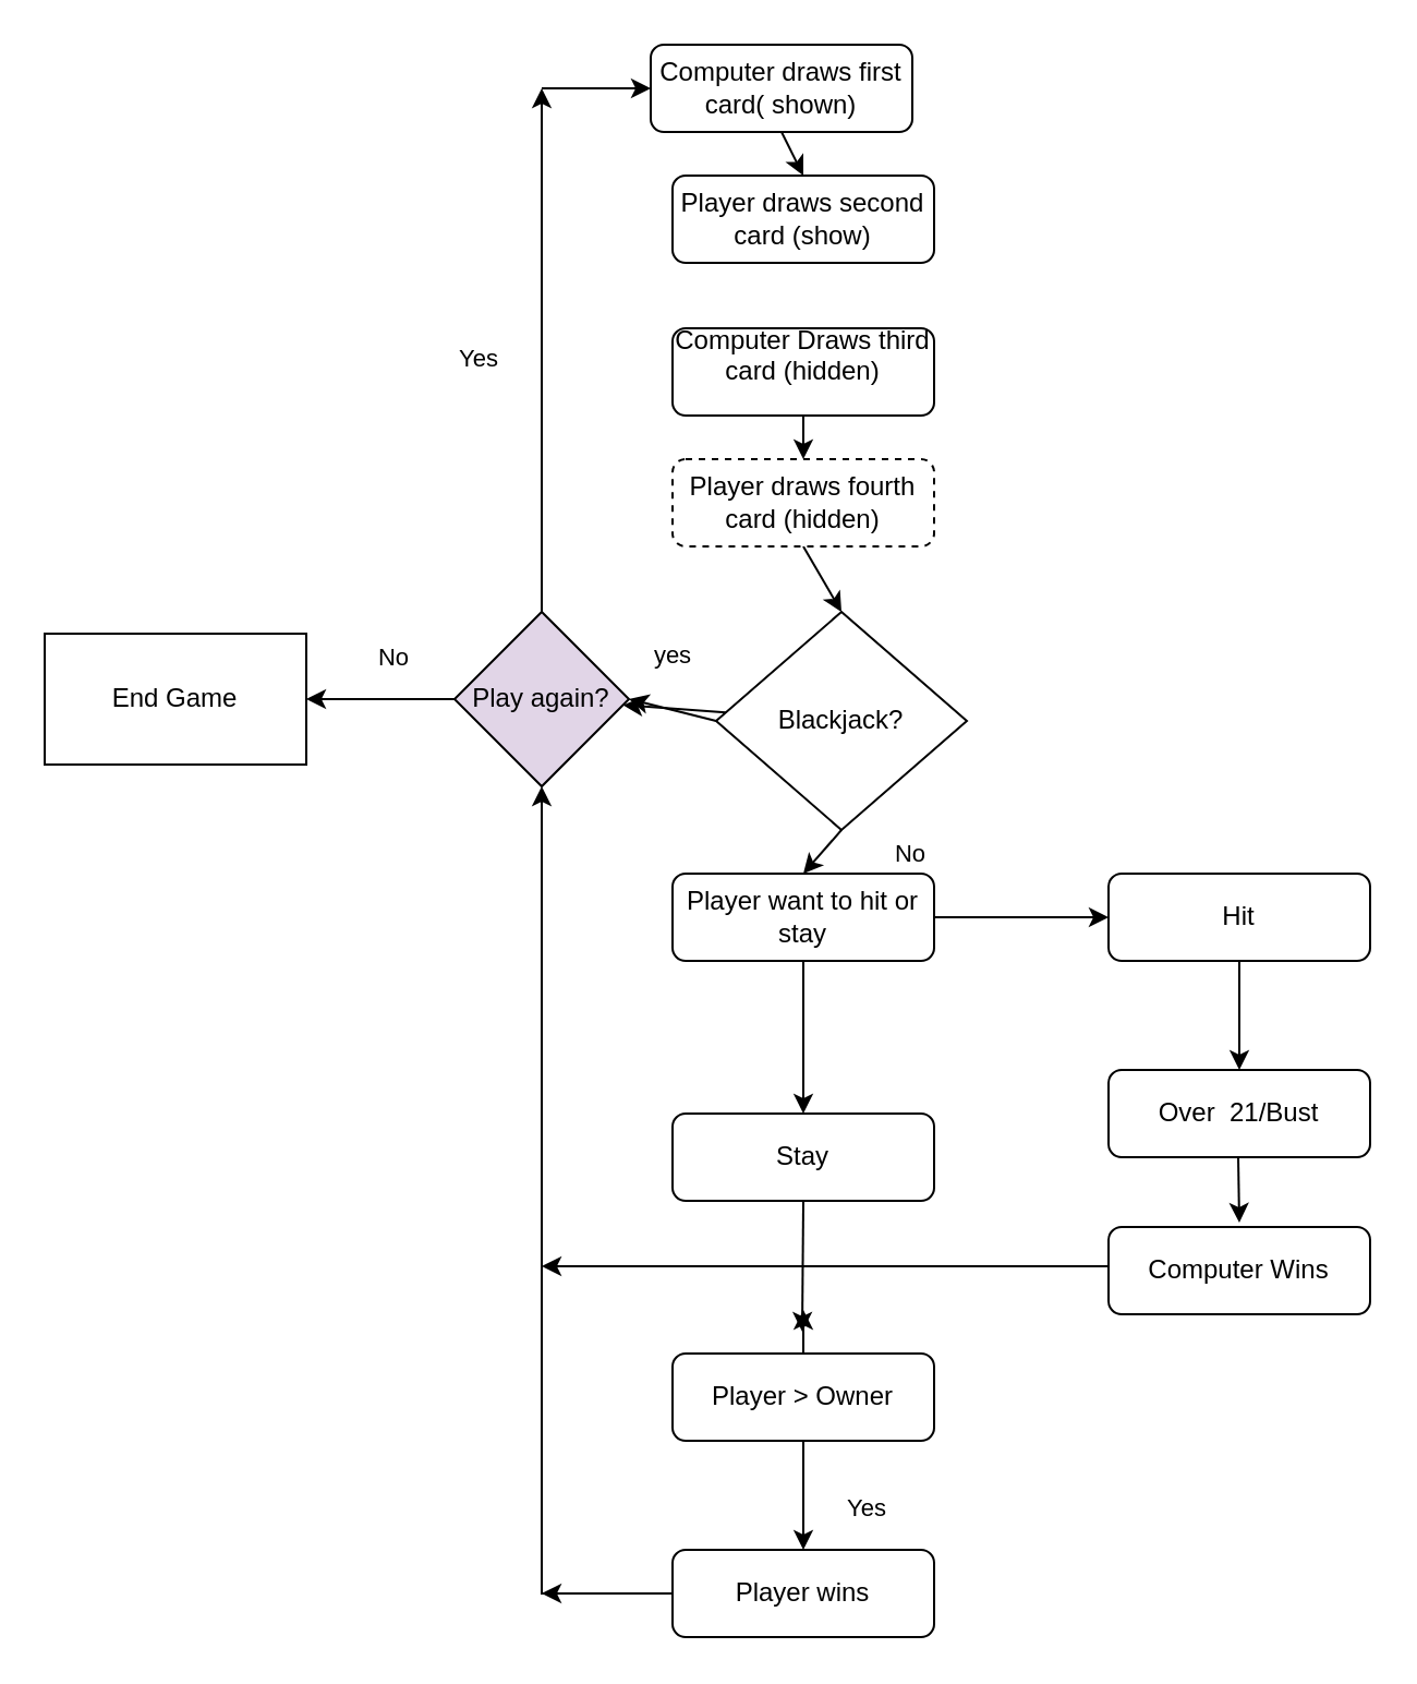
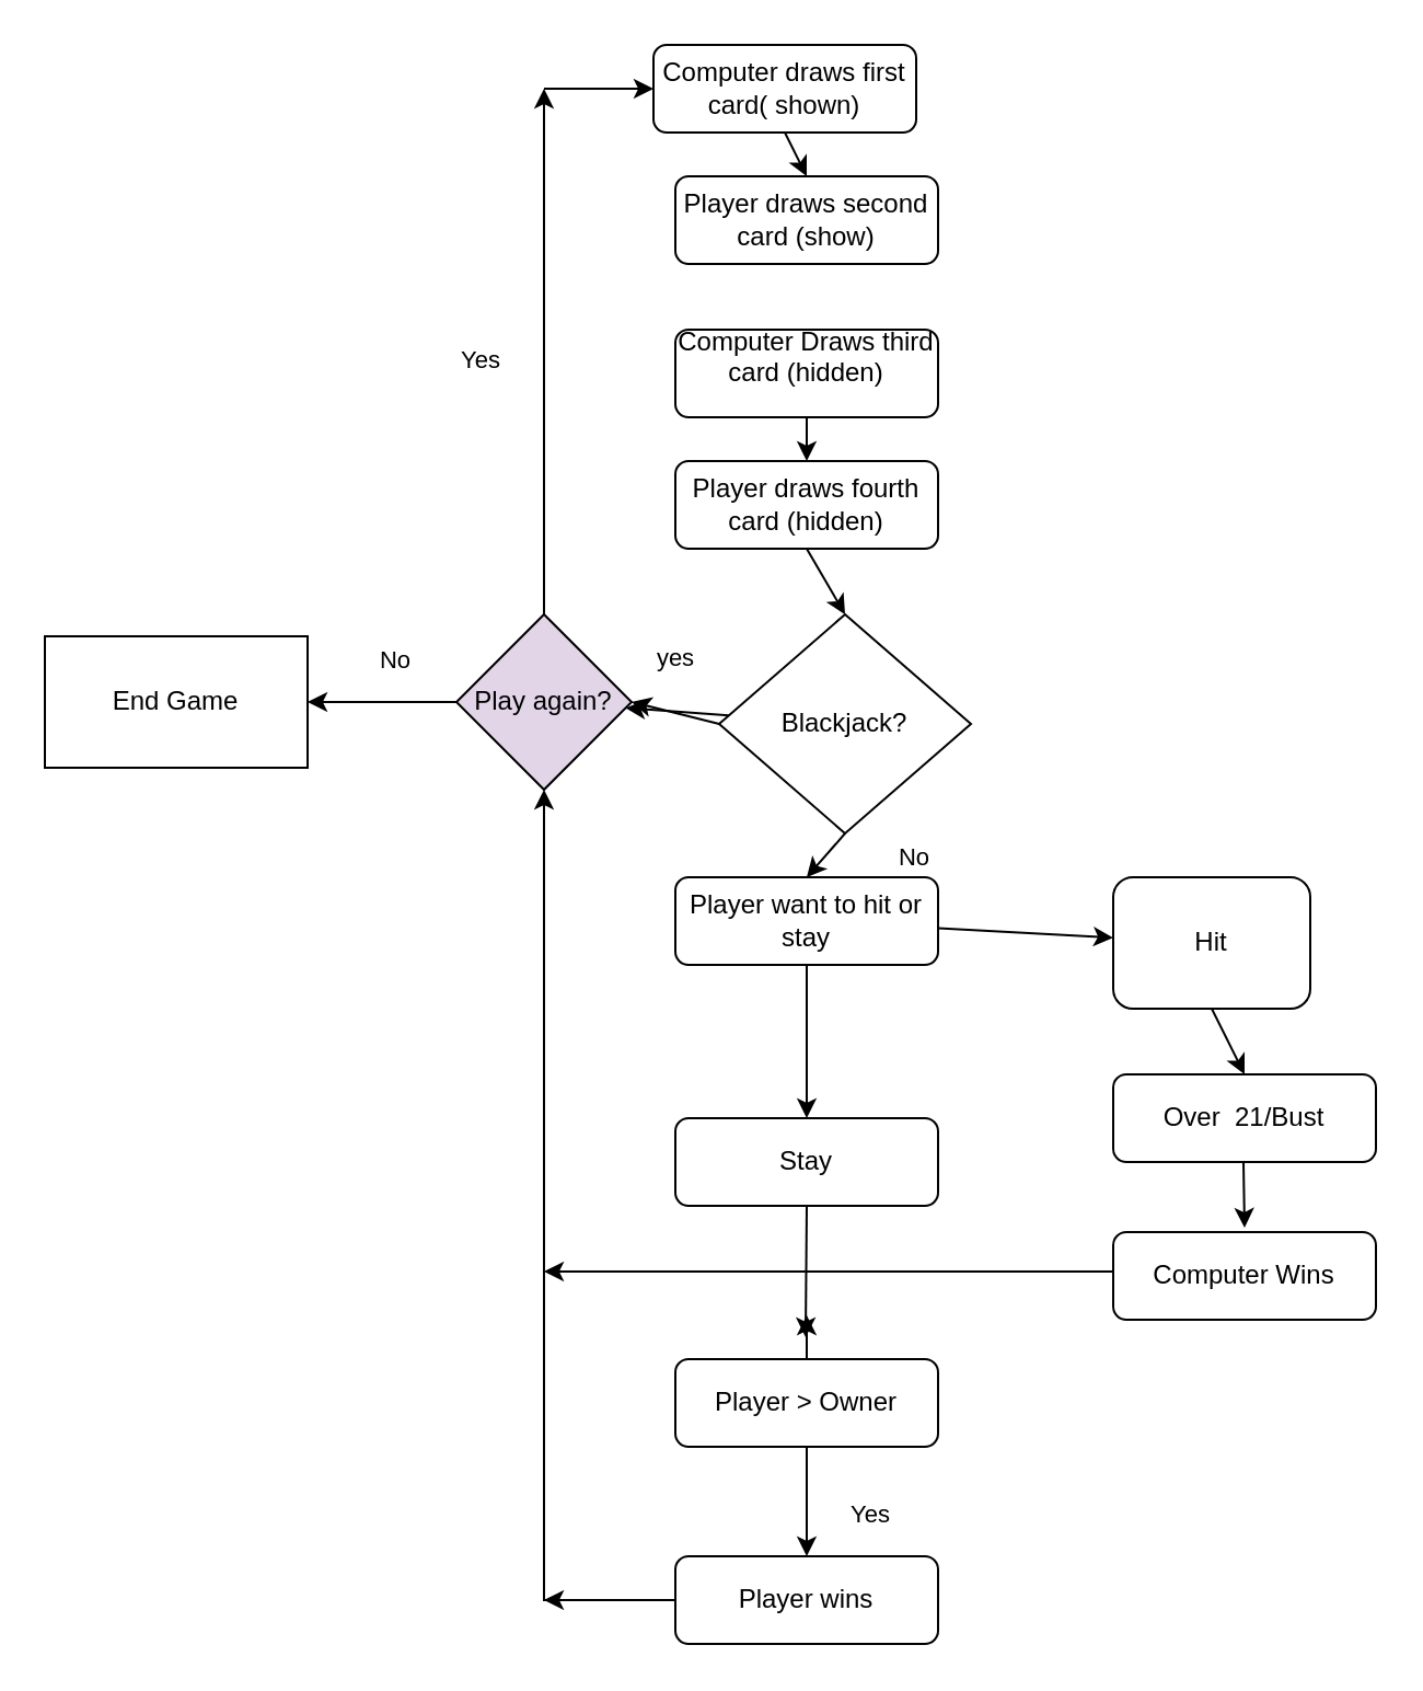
  <mxCell id="0" />
  <mxCell id="1" parent="0" />
  <mxCell id="2" style="edgeStyle=none;rounded=0;orthogonalLoop=1;jettySize=auto;html=1;exitX=0.5;exitY=1;exitDx=0;exitDy=0;entryX=0.5;entryY=0;entryDx=0;entryDy=0;" parent="1" source="3" target="4" edge="1"><mxGeometry relative="1" as="geometry" /></mxCell>
  <mxCell id="3" value="Computer draws first card( shown)" style="rounded=1;whiteSpace=wrap;html=1;fontSize=12;glass=0;strokeWidth=1;shadow=0;" parent="1" vertex="1"><mxGeometry x="298" y="20" width="120" height="40" as="geometry" /></mxCell>
  <mxCell id="4" value="Player draws second card (show)" style="rounded=1;whiteSpace=wrap;html=1;fontSize=12;glass=0;strokeWidth=1;shadow=0;" parent="1" vertex="1"><mxGeometry x="308" y="80" width="120" height="40" as="geometry" /></mxCell>
  <mxCell id="5" style="edgeStyle=none;rounded=0;orthogonalLoop=1;jettySize=auto;html=1;exitX=0.5;exitY=1;exitDx=0;exitDy=0;entryX=0.5;entryY=0;entryDx=0;entryDy=0;" parent="1" source="6" target="8" edge="1"><mxGeometry relative="1" as="geometry" /></mxCell>
  <mxCell id="6" value="Computer Draws third card (hidden)&lt;div&gt;&lt;br&gt;&lt;/div&gt;" style="rounded=1;whiteSpace=wrap;html=1;fontSize=12;glass=0;strokeWidth=1;shadow=0;" parent="1" vertex="1"><mxGeometry x="308" y="150" width="120" height="40" as="geometry" /></mxCell>
  <mxCell id="7" style="edgeStyle=none;rounded=0;orthogonalLoop=1;jettySize=auto;html=1;exitX=0.5;exitY=1;exitDx=0;exitDy=0;entryX=0.5;entryY=0;entryDx=0;entryDy=0;" parent="1" source="8" target="10" edge="1"><mxGeometry relative="1" as="geometry" /></mxCell>
- <mxCell id="8" value="&lt;div&gt;Player draws fourth card (hidden)&lt;/div&gt;" style="rounded=1;whiteSpace=wrap;html=1;fontSize=12;glass=0;strokeWidth=1;shadow=0;dashed=1;" parent="1" vertex="1"><mxGeometry x="308" y="210" width="120" height="40" as="geometry" /></mxCell>
+ <mxCell id="8" value="&lt;div&gt;Player draws fourth card (hidden)&lt;/div&gt;" style="rounded=1;whiteSpace=wrap;html=1;fontSize=12;glass=0;strokeWidth=1;shadow=0;" parent="1" vertex="1"><mxGeometry x="308" y="210" width="120" height="40" as="geometry" /></mxCell>
  <mxCell id="9" value="" style="edgeStyle=none;rounded=0;orthogonalLoop=1;jettySize=auto;html=1;" parent="1" source="10" target="11" edge="1"><mxGeometry relative="1" as="geometry" /></mxCell>
  <mxCell id="10" value="Blackjack?" style="rhombus;whiteSpace=wrap;html=1;" parent="1" vertex="1"><mxGeometry x="328" y="280" width="115" height="100" as="geometry" /></mxCell>
  <mxCell id="11" value="Play again?" style="rhombus;whiteSpace=wrap;html=1;fillColor=#e1d5e7;" parent="1" vertex="1"><mxGeometry x="208" y="280" width="80" height="80" as="geometry" /></mxCell>
  <mxCell id="12" value="" style="endArrow=classic;html=1;rounded=0;exitX=0;exitY=0.5;exitDx=0;exitDy=0;entryX=1;entryY=0.5;entryDx=0;entryDy=0;" parent="1" source="10" target="11" edge="1"><mxGeometry width="50" height="50" relative="1" as="geometry"><mxPoint x="508" y="310" as="sourcePoint" /><mxPoint x="558" y="260" as="targetPoint" /></mxGeometry></mxCell>
  <mxCell id="13" value="yes&lt;div&gt;&lt;br&gt;&lt;/div&gt;" style="edgeLabel;html=1;align=center;verticalAlign=middle;resizable=0;points=[];" parent="12" vertex="1" connectable="0"><mxGeometry x="-0.34" y="1" relative="1" as="geometry"><mxPoint x="-7" y="-21" as="offset" /></mxGeometry></mxCell>
  <mxCell id="14" value="" style="endArrow=classic;html=1;rounded=0;exitX=0.5;exitY=0;exitDx=0;exitDy=0;" parent="1" source="11" edge="1"><mxGeometry width="50" height="50" relative="1" as="geometry"><mxPoint x="548" y="310" as="sourcePoint" /><mxPoint x="248" y="40" as="targetPoint" /></mxGeometry></mxCell>
  <mxCell id="15" value="Yes&lt;div&gt;&lt;br&gt;&lt;/div&gt;" style="edgeLabel;html=1;align=center;verticalAlign=middle;resizable=0;points=[];" parent="14" vertex="1" connectable="0"><mxGeometry x="-0.042" y="3" relative="1" as="geometry"><mxPoint x="-27" y="5" as="offset" /></mxGeometry></mxCell>
  <mxCell id="16" value="" style="endArrow=classic;html=1;rounded=0;entryX=0;entryY=0.5;entryDx=0;entryDy=0;" parent="1" target="3" edge="1"><mxGeometry width="50" height="50" relative="1" as="geometry"><mxPoint x="248" y="40" as="sourcePoint" /><mxPoint x="598" y="260" as="targetPoint" /></mxGeometry></mxCell>
  <mxCell id="17" value="" style="edgeStyle=none;rounded=0;orthogonalLoop=1;jettySize=auto;html=1;" parent="1" source="19" target="22" edge="1"><mxGeometry relative="1" as="geometry" /></mxCell>
  <mxCell id="18" value="" style="edgeStyle=none;rounded=0;orthogonalLoop=1;jettySize=auto;html=1;" parent="1" source="19" target="23" edge="1"><mxGeometry relative="1" as="geometry" /></mxCell>
  <mxCell id="19" value="&lt;div&gt;Player want to hit or stay&lt;/div&gt;" style="rounded=1;whiteSpace=wrap;html=1;fontSize=12;glass=0;strokeWidth=1;shadow=0;" parent="1" vertex="1"><mxGeometry x="308" y="400" width="120" height="40" as="geometry" /></mxCell>
  <mxCell id="20" value="" style="endArrow=classic;html=1;rounded=0;exitX=0.5;exitY=1;exitDx=0;exitDy=0;entryX=0.5;entryY=0;entryDx=0;entryDy=0;" parent="1" source="10" target="19" edge="1"><mxGeometry width="50" height="50" relative="1" as="geometry"><mxPoint x="548" y="370" as="sourcePoint" /><mxPoint x="598" y="320" as="targetPoint" /></mxGeometry></mxCell>
  <mxCell id="21" value="No" style="edgeLabel;html=1;align=center;verticalAlign=middle;resizable=0;points=[];" parent="20" vertex="1" connectable="0"><mxGeometry x="0.02" relative="1" as="geometry"><mxPoint x="40" as="offset" /></mxGeometry></mxCell>
  <mxCell id="22" value="Stay" style="whiteSpace=wrap;html=1;rounded=1;glass=0;strokeWidth=1;shadow=0;" parent="1" vertex="1"><mxGeometry x="308" y="510" width="120" height="40" as="geometry" /></mxCell>
- <mxCell id="23" value="Hit" style="whiteSpace=wrap;html=1;rounded=1;glass=0;strokeWidth=1;shadow=0;" parent="1" vertex="1"><mxGeometry x="508" y="400" width="120" height="40" as="geometry" /></mxCell>
+ <mxCell id="23" value="Hit" style="whiteSpace=wrap;html=1;rounded=1;glass=0;strokeWidth=1;shadow=0;" parent="1" vertex="1"><mxGeometry x="508" y="400" width="90" height="60" as="geometry" /></mxCell>
  <mxCell id="24" style="edgeStyle=orthogonalEdgeStyle;rounded=0;orthogonalLoop=1;jettySize=auto;html=1;exitX=0.5;exitY=0;exitDx=0;exitDy=0;" edge="1" parent="1" source="25"><mxGeometry relative="1" as="geometry"><mxPoint x="368" y="600" as="targetPoint" /></mxGeometry></mxCell>
  <mxCell id="25" value="Player &amp;gt; Owner" style="whiteSpace=wrap;html=1;rounded=1;glass=0;strokeWidth=1;shadow=0;" vertex="1" parent="1"><mxGeometry x="308" y="620" width="120" height="40" as="geometry" /></mxCell>
  <mxCell id="26" value="" style="edgeStyle=none;rounded=0;orthogonalLoop=1;jettySize=auto;html=1;exitX=0.5;exitY=1;exitDx=0;exitDy=0;" edge="1" parent="1" source="22"><mxGeometry relative="1" as="geometry"><mxPoint x="368" y="560" as="sourcePoint" /><mxPoint x="367.5" y="610" as="targetPoint" /></mxGeometry></mxCell>
  <mxCell id="27" value="Player wins" style="whiteSpace=wrap;html=1;rounded=1;glass=0;strokeWidth=1;shadow=0;" vertex="1" parent="1"><mxGeometry x="308" y="710" width="120" height="40" as="geometry" /></mxCell>
  <mxCell id="28" value="" style="edgeStyle=none;rounded=0;orthogonalLoop=1;jettySize=auto;html=1;exitX=0.5;exitY=1;exitDx=0;exitDy=0;" edge="1" parent="1"><mxGeometry relative="1" as="geometry"><mxPoint x="368" y="660" as="sourcePoint" /><mxPoint x="368" y="710" as="targetPoint" /></mxGeometry></mxCell>
  <mxCell id="29" value="Yes" style="edgeLabel;html=1;align=center;verticalAlign=middle;resizable=0;points=[];" vertex="1" connectable="0" parent="1"><mxGeometry x="418" y="390" as="geometry"><mxPoint x="-22" y="300" as="offset" /></mxGeometry></mxCell>
  <mxCell id="30" value="" style="endArrow=classic;html=1;rounded=0;" edge="1" parent="1"><mxGeometry width="50" height="50" relative="1" as="geometry"><mxPoint x="308" y="730" as="sourcePoint" /><mxPoint x="248" y="730" as="targetPoint" /></mxGeometry></mxCell>
  <mxCell id="31" value="" style="endArrow=classic;html=1;rounded=0;entryX=0.5;entryY=1;entryDx=0;entryDy=0;" edge="1" parent="1" target="11"><mxGeometry width="50" height="50" relative="1" as="geometry"><mxPoint x="258" y="730" as="sourcePoint" /><mxPoint x="508" y="560" as="targetPoint" /><Array as="points"><mxPoint x="248" y="730" /></Array></mxGeometry></mxCell>
  <mxCell id="32" value="" style="endArrow=classic;html=1;rounded=0;exitX=0.5;exitY=1;exitDx=0;exitDy=0;" edge="1" parent="1" source="23"><mxGeometry width="50" height="50" relative="1" as="geometry"><mxPoint x="698" y="460" as="sourcePoint" /><mxPoint x="568" y="490" as="targetPoint" /></mxGeometry></mxCell>
  <mxCell id="33" value="End Game" style="rounded=0;whiteSpace=wrap;html=1;" vertex="1" parent="1"><mxGeometry x="20" y="290" width="120" height="60" as="geometry" /></mxCell>
  <mxCell id="34" value="Over&amp;nbsp; 21/Bust" style="whiteSpace=wrap;html=1;rounded=1;glass=0;strokeWidth=1;shadow=0;" vertex="1" parent="1"><mxGeometry x="508" y="490" width="120" height="40" as="geometry" /></mxCell>
  <mxCell id="35" value="Computer Wins" style="whiteSpace=wrap;html=1;rounded=1;glass=0;strokeWidth=1;shadow=0;" vertex="1" parent="1"><mxGeometry x="508" y="562" width="120" height="40" as="geometry" /></mxCell>
  <mxCell id="36" value="" style="endArrow=classic;html=1;rounded=0;exitX=0.5;exitY=1;exitDx=0;exitDy=0;" edge="1" parent="1"><mxGeometry width="50" height="50" relative="1" as="geometry"><mxPoint x="567.5" y="530" as="sourcePoint" /><mxPoint x="568" y="560" as="targetPoint" /></mxGeometry></mxCell>
  <mxCell id="37" value="" style="endArrow=classic;html=1;rounded=0;" edge="1" parent="1"><mxGeometry width="50" height="50" relative="1" as="geometry"><mxPoint x="508" y="580" as="sourcePoint" /><mxPoint x="248" y="580" as="targetPoint" /></mxGeometry></mxCell>
  <mxCell id="38" value="" style="endArrow=classic;html=1;rounded=0;exitX=0;exitY=0.5;exitDx=0;exitDy=0;" edge="1" parent="1" source="11"><mxGeometry width="50" height="50" relative="1" as="geometry"><mxPoint x="200" y="310" as="sourcePoint" /><mxPoint x="140" y="320" as="targetPoint" /><Array as="points"><mxPoint x="140" y="320" /></Array></mxGeometry></mxCell>
  <mxCell id="39" value="No" style="edgeLabel;html=1;align=center;verticalAlign=middle;resizable=0;points=[];" vertex="1" connectable="0" parent="38"><mxGeometry x="-0.34" y="1" relative="1" as="geometry"><mxPoint x="-7" y="-21" as="offset" /></mxGeometry></mxCell>
